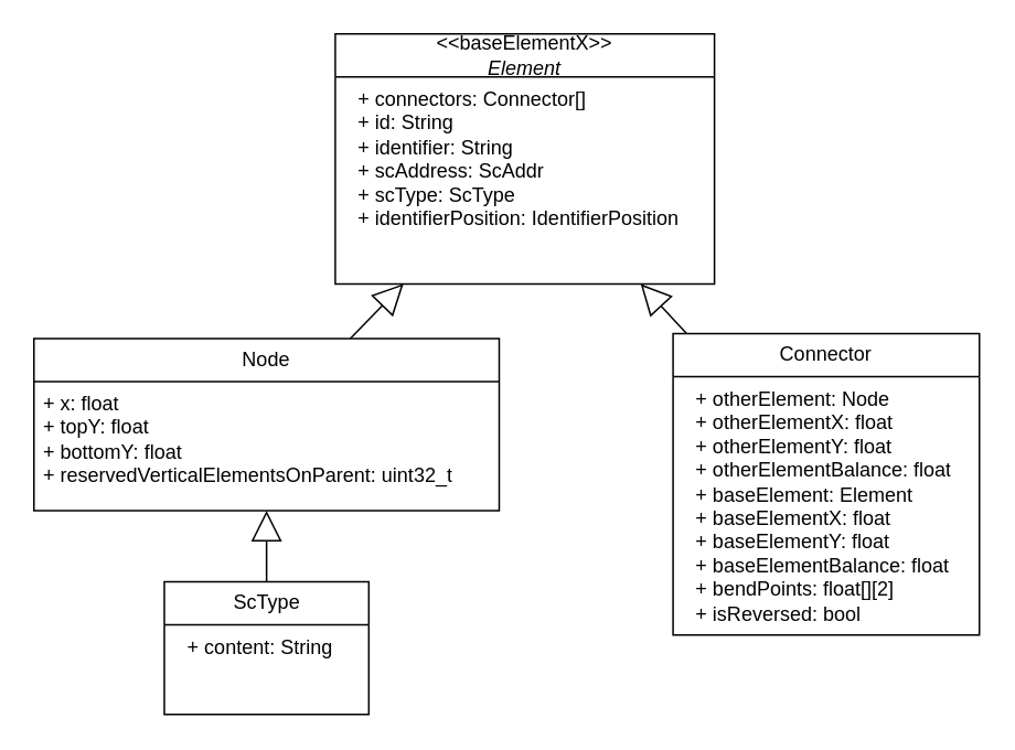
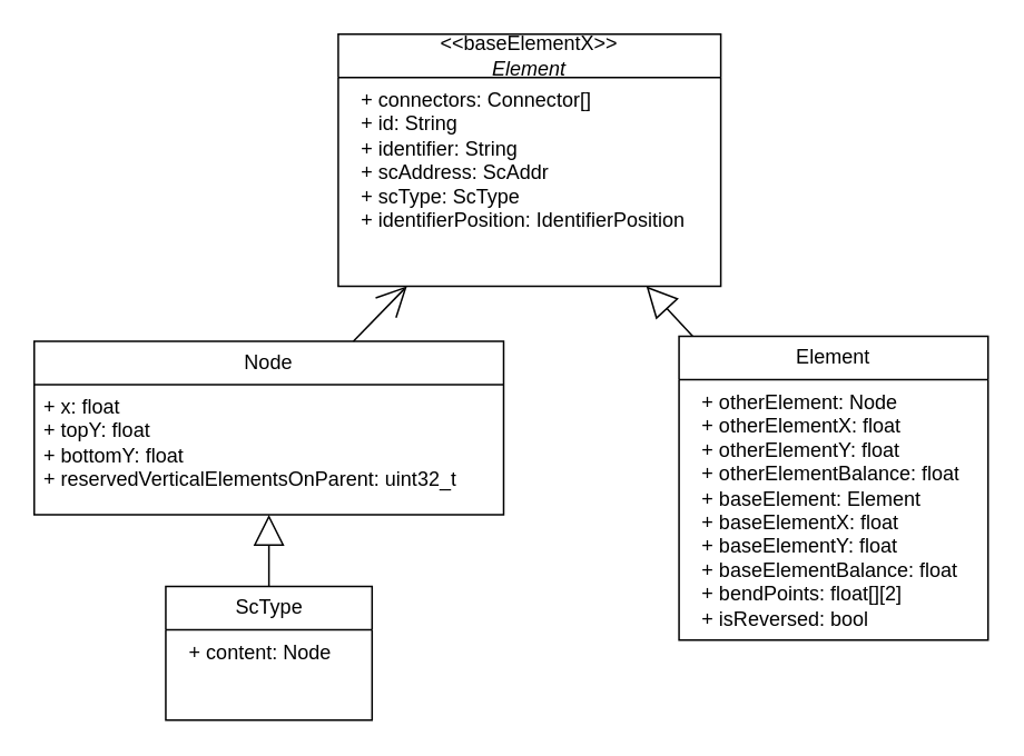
  <mxCell id="0" />
  <mxCell id="1" parent="0" />
  <mxCell id="2" value="&lt;div&gt;&amp;lt;&amp;lt;baseElementX&amp;gt;&amp;gt;&lt;/div&gt;&lt;i&gt;Element&lt;/i&gt;" style="swimlane;fontStyle=0;childLayout=stackLayout;horizontal=1;startSize=26;fillColor=none;horizontalStack=0;resizeParent=1;resizeParentMax=0;resizeLast=0;collapsible=1;marginBottom=0;whiteSpace=wrap;html=1;" vertex="1" parent="1"><mxGeometry x="202" y="20" width="229" height="151" as="geometry" /></mxCell>
  <mxCell id="3" value="&lt;p style=&quot;margin: 0px 0px 0px 8px;&quot;&gt;+ connectors: Connector[]&lt;/p&gt;&lt;p style=&quot;margin: 0px 0px 0px 8px;&quot;&gt;+ id: String&lt;/p&gt;&lt;p style=&quot;margin: 0px 0px 0px 8px;&quot;&gt;+ identifier: String&lt;/p&gt;&lt;p style=&quot;margin: 0px 0px 0px 8px;&quot;&gt;+ scAddress: ScAddr&lt;/p&gt;&lt;p style=&quot;margin: 0px 0px 0px 8px;&quot;&gt;+ scType: ScType&lt;/p&gt;&lt;p style=&quot;margin: 0px 0px 0px 8px;&quot;&gt;+ identifierPosition: IdentifierPosition&lt;/p&gt;" style="text;strokeColor=none;fillColor=none;align=left;verticalAlign=top;spacingLeft=4;spacingRight=4;overflow=hidden;rotatable=0;points=[[0,0.5],[1,0.5]];portConstraint=eastwest;whiteSpace=wrap;html=1;" vertex="1" parent="2"><mxGeometry y="26" width="229" height="125" as="geometry" /></mxCell>
- <mxCell id="4" style="rounded=0;orthogonalLoop=1;jettySize=auto;html=1;endArrow=block;endFill=0;endSize=16;" edge="1" parent="1" source="5" target="2"><mxGeometry relative="1" as="geometry" /></mxCell>
+ <mxCell id="4" style="rounded=0;orthogonalLoop=1;jettySize=auto;html=1;endArrow=open;endFill=0;endSize=16;" edge="1" parent="1" source="5" target="2"><mxGeometry relative="1" as="geometry" /></mxCell>
  <mxCell id="5" value="Node" style="swimlane;fontStyle=0;childLayout=stackLayout;horizontal=1;startSize=26;fillColor=none;horizontalStack=0;resizeParent=1;resizeParentMax=0;resizeLast=0;collapsible=1;marginBottom=0;whiteSpace=wrap;html=1;" vertex="1" parent="1"><mxGeometry x="20" y="204" width="281" height="104" as="geometry" /></mxCell>
  <mxCell id="6" value="+ x: float&lt;br&gt;+ topY: float&lt;div&gt;+ bottomY: float&lt;br&gt;&lt;/div&gt;&lt;div&gt;+&amp;nbsp;reservedVerticalElementsOnParent: uint32_t&lt;/div&gt;" style="text;strokeColor=none;fillColor=none;align=left;verticalAlign=top;spacingLeft=4;spacingRight=4;overflow=hidden;rotatable=0;points=[[0,0.5],[1,0.5]];portConstraint=eastwest;whiteSpace=wrap;html=1;" vertex="1" parent="5"><mxGeometry y="26" width="281" height="78" as="geometry" /></mxCell>
  <mxCell id="7" style="edgeStyle=none;shape=connector;rounded=0;orthogonalLoop=1;jettySize=auto;html=1;strokeColor=default;align=center;verticalAlign=middle;fontFamily=Helvetica;fontSize=11;fontColor=default;labelBackgroundColor=default;endArrow=block;endFill=0;endSize=16;" edge="1" parent="1" source="8" target="5"><mxGeometry relative="1" as="geometry" /></mxCell>
  <mxCell id="8" value="ScType" style="swimlane;fontStyle=0;childLayout=stackLayout;horizontal=1;startSize=26;fillColor=none;horizontalStack=0;resizeParent=1;resizeParentMax=0;resizeLast=0;collapsible=1;marginBottom=0;whiteSpace=wrap;html=1;" vertex="1" parent="1"><mxGeometry x="98.75" y="351" width="123.5" height="80" as="geometry" /></mxCell>
- <mxCell id="9" value="&lt;p style=&quot;margin: 0px 0px 0px 8px;&quot;&gt;&lt;span style=&quot;background-color: transparent; color: light-dark(rgb(0, 0, 0), rgb(255, 255, 255));&quot;&gt;+&amp;nbsp;&lt;/span&gt;&lt;span style=&quot;background-color: initial; color: light-dark(rgb(0, 0, 0), rgb(255, 255, 255));&quot;&gt;content: String&lt;/span&gt;&lt;/p&gt;" style="text;strokeColor=none;fillColor=none;align=left;verticalAlign=top;spacingLeft=4;spacingRight=4;overflow=hidden;rotatable=0;points=[[0,0.5],[1,0.5]];portConstraint=eastwest;whiteSpace=wrap;html=1;" vertex="1" parent="8"><mxGeometry y="26" width="123.5" height="54" as="geometry" /></mxCell>
+ <mxCell id="9" value="&lt;p style=&quot;margin: 0px 0px 0px 8px;&quot;&gt;&lt;span style=&quot;background-color: transparent; color: light-dark(rgb(0, 0, 0), rgb(255, 255, 255));&quot;&gt;+&amp;nbsp;&lt;/span&gt;&lt;span style=&quot;background-color: initial; color: light-dark(rgb(0, 0, 0), rgb(255, 255, 255));&quot;&gt;content: Node&lt;/span&gt;&lt;/p&gt;" style="text;strokeColor=none;fillColor=none;align=left;verticalAlign=top;spacingLeft=4;spacingRight=4;overflow=hidden;rotatable=0;points=[[0,0.5],[1,0.5]];portConstraint=eastwest;whiteSpace=wrap;html=1;" vertex="1" parent="8"><mxGeometry y="26" width="123.5" height="54" as="geometry" /></mxCell>
  <mxCell id="10" style="edgeStyle=none;shape=connector;rounded=0;orthogonalLoop=1;jettySize=auto;html=1;strokeColor=default;align=center;verticalAlign=middle;fontFamily=Helvetica;fontSize=11;fontColor=default;labelBackgroundColor=default;endArrow=block;endFill=0;endSize=16;" edge="1" parent="1" source="11" target="2"><mxGeometry relative="1" as="geometry" /></mxCell>
- <mxCell id="11" value="Connector" style="swimlane;fontStyle=0;childLayout=stackLayout;horizontal=1;startSize=26;fillColor=none;horizontalStack=0;resizeParent=1;resizeParentMax=0;resizeLast=0;collapsible=1;marginBottom=0;whiteSpace=wrap;html=1;" vertex="1" parent="1"><mxGeometry x="406" y="201" width="185" height="182" as="geometry" /></mxCell>
+ <mxCell id="11" value="Element" style="swimlane;fontStyle=0;childLayout=stackLayout;horizontal=1;startSize=26;fillColor=none;horizontalStack=0;resizeParent=1;resizeParentMax=0;resizeLast=0;collapsible=1;marginBottom=0;whiteSpace=wrap;html=1;" vertex="1" parent="1"><mxGeometry x="406" y="201" width="185" height="182" as="geometry" /></mxCell>
  <mxCell id="12" value="&lt;p style=&quot;margin: 0px 0px 0px 8px;&quot;&gt;&lt;span style=&quot;background-color: initial;&quot;&gt;+ otherElement&lt;/span&gt;&lt;span style=&quot;background-color: initial;&quot;&gt;: Node&lt;/span&gt;&lt;br&gt;&lt;/p&gt;&lt;p style=&quot;margin: 0px 0px 0px 8px;&quot;&gt;&lt;span style=&quot;background-color: initial;&quot;&gt;+ otherElementX&lt;/span&gt;&lt;span style=&quot;background-color: initial;&quot;&gt;: float&lt;/span&gt;&lt;br&gt;&lt;/p&gt;&lt;p style=&quot;margin: 0px 0px 0px 8px;&quot;&gt;+ otherElementY&lt;span style=&quot;background-color: initial;&quot;&gt;: float&lt;/span&gt;&lt;/p&gt;&lt;p style=&quot;margin: 0px 0px 0px 8px;&quot;&gt;&lt;span style=&quot;background-color: initial;&quot;&gt;+ otherElementBalance: float&lt;/span&gt;&lt;/p&gt;&lt;p style=&quot;margin: 0px 0px 0px 8px;&quot;&gt;&lt;span style=&quot;background-color: initial;&quot;&gt;+ baseElement&lt;/span&gt;&lt;span style=&quot;background-color: initial;&quot;&gt;: Element&lt;/span&gt;&lt;br&gt;&lt;/p&gt;&lt;p style=&quot;margin: 0px 0px 0px 8px;&quot;&gt;&lt;span style=&quot;background-color: initial;&quot;&gt;+ baseElementX&lt;/span&gt;&lt;span style=&quot;background-color: initial;&quot;&gt;: float&lt;/span&gt;&lt;br&gt;&lt;/p&gt;&lt;p style=&quot;margin: 0px 0px 0px 8px;&quot;&gt;+ baseElementY&lt;span style=&quot;background-color: initial;&quot;&gt;: float&lt;/span&gt;&lt;/p&gt;&lt;p style=&quot;margin: 0px 0px 0px 8px;&quot;&gt;&lt;span style=&quot;background-color: initial;&quot;&gt;+ baseElementBalance: float&lt;/span&gt;&lt;/p&gt;&lt;p style=&quot;margin: 0px 0px 0px 8px;&quot;&gt;+ bendPoints&lt;span style=&quot;background-color: initial;&quot;&gt;: float[]&lt;/span&gt;&lt;span style=&quot;background-color: initial;&quot;&gt;[2]&lt;/span&gt;&lt;/p&gt;&lt;p style=&quot;margin: 0px 0px 0px 8px;&quot;&gt;&lt;span style=&quot;background-color: initial;&quot;&gt;+ isReversed: bool&lt;/span&gt;&lt;/p&gt;" style="text;strokeColor=none;fillColor=none;align=left;verticalAlign=top;spacingLeft=4;spacingRight=4;overflow=hidden;rotatable=0;points=[[0,0.5],[1,0.5]];portConstraint=eastwest;whiteSpace=wrap;html=1;" vertex="1" parent="11"><mxGeometry y="26" width="185" height="156" as="geometry" /></mxCell>
